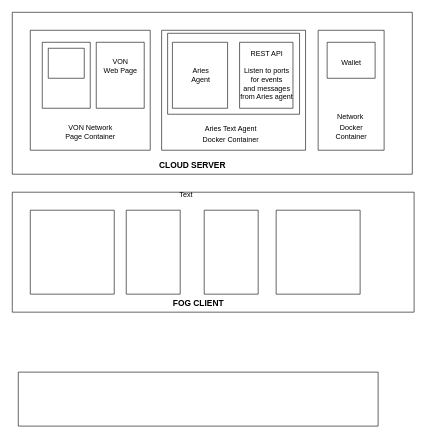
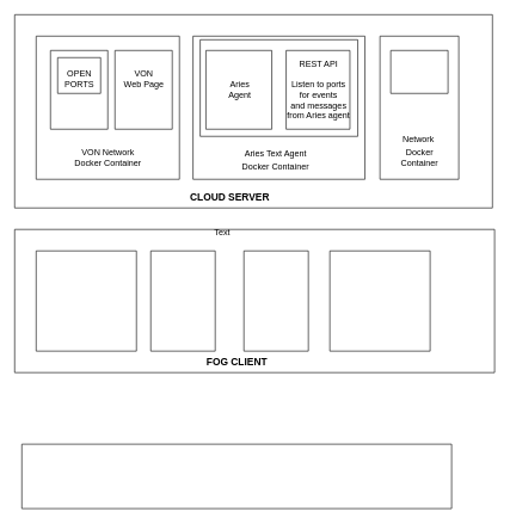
  <mxCell id="0" />
  <mxCell id="1" parent="0" />
  <mxCell id="2" value="" style="swimlane;startSize=0;" vertex="1" parent="1"><mxGeometry x="20" y="20" width="667" height="270" as="geometry" /></mxCell>
  <mxCell id="3" value="" style="swimlane;startSize=0;" vertex="1" parent="2"><mxGeometry x="30" y="30" width="200" height="200" as="geometry" /></mxCell>
- <mxCell id="4" value="VON Network&lt;br&gt;Page Container" style="text;html=1;align=center;verticalAlign=middle;resizable=0;points=[];autosize=1;strokeColor=none;fillColor=none;" vertex="1" parent="3"><mxGeometry x="40" y="150" width="120" height="40" as="geometry" /></mxCell>
+ <mxCell id="4" value="VON Network&lt;br&gt;Docker Container" style="text;html=1;align=center;verticalAlign=middle;resizable=0;points=[];autosize=1;strokeColor=none;fillColor=none;" vertex="1" parent="3"><mxGeometry x="40" y="150" width="120" height="40" as="geometry" /></mxCell>
  <mxCell id="5" value="" style="swimlane;startSize=0;" vertex="1" parent="3"><mxGeometry x="20" y="20" width="80" height="110" as="geometry" /></mxCell>
  <mxCell id="6" value="" style="swimlane;startSize=0;" vertex="1" parent="5"><mxGeometry x="10" y="10" width="60" height="50" as="geometry" /></mxCell>
  <mxCell id="7" value="" style="swimlane;startSize=0;" vertex="1" parent="3"><mxGeometry x="110" y="20" width="80" height="110" as="geometry" /></mxCell>
  <mxCell id="8" value="VON&lt;br&gt;Web&amp;nbsp;Page" style="text;html=1;align=center;verticalAlign=middle;resizable=0;points=[];autosize=1;strokeColor=none;fillColor=none;" vertex="1" parent="7"><mxGeometry y="20" width="80" height="40" as="geometry" /></mxCell>
  <mxCell id="9" value="" style="swimlane;startSize=0;" vertex="1" parent="2"><mxGeometry x="249" y="30" width="240" height="200" as="geometry" /></mxCell>
  <mxCell id="10" value="" style="swimlane;startSize=0;" vertex="1" parent="9"><mxGeometry x="18" y="20" width="92" height="110" as="geometry" /></mxCell>
  <mxCell id="11" value="Docker Container" style="text;html=1;align=center;verticalAlign=middle;resizable=0;points=[];autosize=1;strokeColor=none;fillColor=none;" vertex="1" parent="9"><mxGeometry x="55" y="167" width="120" height="30" as="geometry" /></mxCell>
  <mxCell id="12" value="Aries Text Agent" style="text;html=1;align=center;verticalAlign=middle;resizable=0;points=[];autosize=1;strokeColor=none;fillColor=none;" vertex="1" parent="9"><mxGeometry x="55" y="150" width="120" height="30" as="geometry" /></mxCell>
  <mxCell id="13" value="" style="swimlane;startSize=0;" vertex="1" parent="2"><mxGeometry x="510" y="30" width="110" height="200" as="geometry" /></mxCell>
  <mxCell id="14" value="Docker&lt;br&gt;Container" style="text;html=1;align=center;verticalAlign=middle;resizable=0;points=[];autosize=1;strokeColor=none;fillColor=none;" vertex="1" parent="13"><mxGeometry x="15" y="150" width="80" height="40" as="geometry" /></mxCell>
- <mxCell id="15" value="Wallet" style="text;html=1;align=center;verticalAlign=middle;resizable=0;points=[];autosize=1;strokeColor=none;fillColor=none;" vertex="1" parent="13"><mxGeometry x="25" y="40" width="60" height="30" as="geometry" /></mxCell>
  <mxCell id="16" value="" style="swimlane;startSize=0;" vertex="1" parent="13"><mxGeometry x="15" y="20" width="80" height="60" as="geometry" /></mxCell>
  <mxCell id="17" value="Network&amp;nbsp;" style="text;html=1;align=center;verticalAlign=middle;resizable=0;points=[];autosize=1;strokeColor=none;fillColor=none;" vertex="1" parent="13"><mxGeometry x="15" y="130" width="80" height="30" as="geometry" /></mxCell>
  <mxCell id="18" value="&lt;b&gt;&lt;font style=&quot;font-size: 14px;&quot;&gt;CLOUD SERVER&lt;/font&gt;&lt;/b&gt;" style="text;html=1;align=center;verticalAlign=middle;resizable=0;points=[];autosize=1;strokeColor=none;fillColor=none;" vertex="1" parent="2"><mxGeometry x="235" y="240" width="130" height="30" as="geometry" /></mxCell>
  <mxCell id="19" value="" style="swimlane;startSize=0;" vertex="1" parent="2"><mxGeometry x="259" y="35" width="220" height="135" as="geometry" /></mxCell>
  <mxCell id="20" value="REST API&lt;br&gt;&lt;br&gt;Listen to ports &lt;br&gt;for events &lt;br&gt;and messages &lt;br&gt;from Aries agent" style="text;html=1;align=center;verticalAlign=middle;resizable=0;points=[];autosize=1;strokeColor=none;fillColor=none;" vertex="1" parent="19"><mxGeometry x="110" y="20" width="110" height="100" as="geometry" /></mxCell>
  <mxCell id="21" value="" style="swimlane;startSize=0;" vertex="1" parent="19"><mxGeometry x="120" y="15" width="89" height="110" as="geometry" /></mxCell>
  <mxCell id="22" value="Aries&lt;br&gt;Agent" style="text;html=1;align=center;verticalAlign=middle;resizable=0;points=[];autosize=1;strokeColor=none;fillColor=none;" vertex="1" parent="19"><mxGeometry x="20" y="50" width="70" height="40" as="geometry" /></mxCell>
  <mxCell id="23" value="" style="swimlane;startSize=0;" vertex="1" parent="1"><mxGeometry x="30" y="620" width="600" height="90" as="geometry" /></mxCell>
  <mxCell id="24" value="" style="swimlane;startSize=0;" vertex="1" parent="1"><mxGeometry x="20" y="320" width="670" height="200" as="geometry" /></mxCell>
  <mxCell id="25" value="" style="swimlane;startSize=0;" vertex="1" parent="24"><mxGeometry x="30" y="30" width="140" height="140" as="geometry" /></mxCell>
  <mxCell id="26" value="" style="swimlane;startSize=0;" vertex="1" parent="24"><mxGeometry x="440" y="30" width="140" height="140" as="geometry" /></mxCell>
  <mxCell id="27" value="" style="swimlane;startSize=0;" vertex="1" parent="24"><mxGeometry x="190" y="30" width="90" height="140" as="geometry" /></mxCell>
  <mxCell id="28" value="" style="swimlane;startSize=0;" vertex="1" parent="24"><mxGeometry x="320" y="30" width="90" height="140" as="geometry" /></mxCell>
+ <mxCell id="29" value="OPEN&lt;br&gt;PORTS" style="text;html=1;align=center;verticalAlign=middle;resizable=0;points=[];autosize=1;strokeColor=none;fillColor=none;" vertex="1" parent="1"><mxGeometry x="80" y="90" width="60" height="40" as="geometry" /></mxCell>
  <mxCell id="30" value="Text" style="text;html=1;strokeColor=none;fillColor=none;align=center;verticalAlign=middle;whiteSpace=wrap;rounded=0;" vertex="1" parent="1"><mxGeometry x="280" y="310" width="60" height="30" as="geometry" /></mxCell>
  <mxCell id="31" value="&lt;b&gt;&lt;font style=&quot;font-size: 14px;&quot;&gt;FOG CLIENT&lt;/font&gt;&lt;/b&gt;" style="text;html=1;align=center;verticalAlign=middle;resizable=0;points=[];autosize=1;strokeColor=none;fillColor=none;" vertex="1" parent="1"><mxGeometry x="275" y="490" width="110" height="30" as="geometry" /></mxCell>
